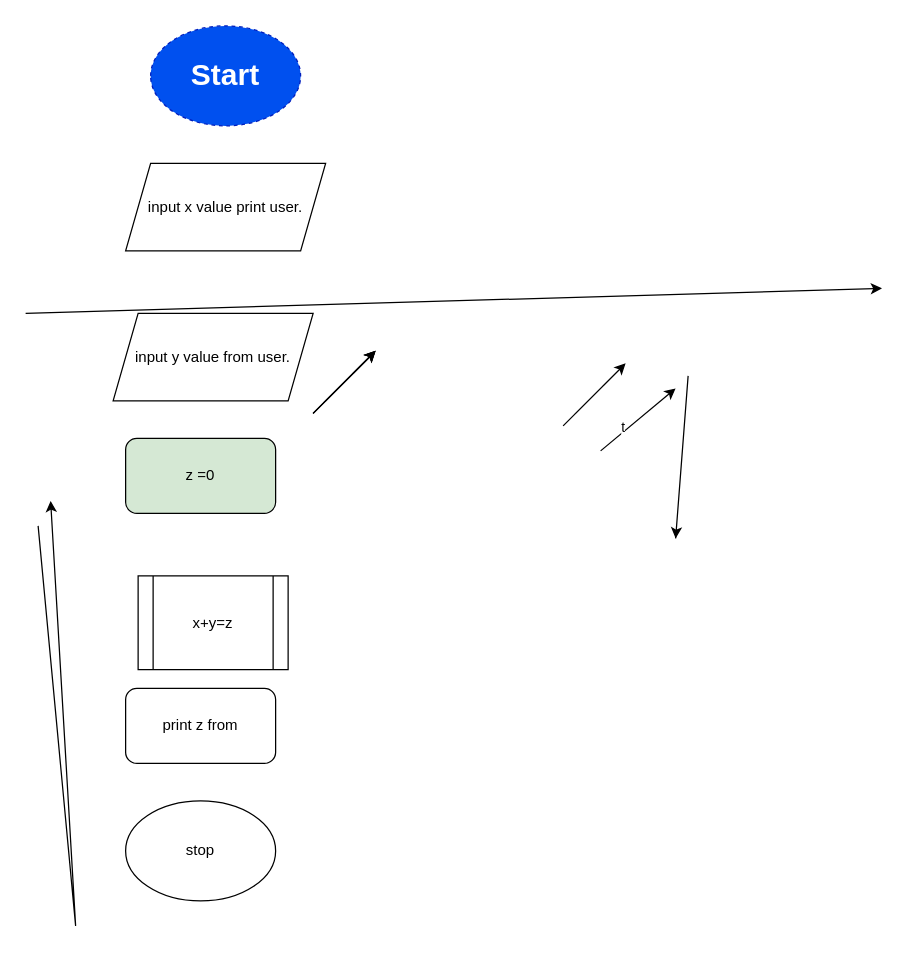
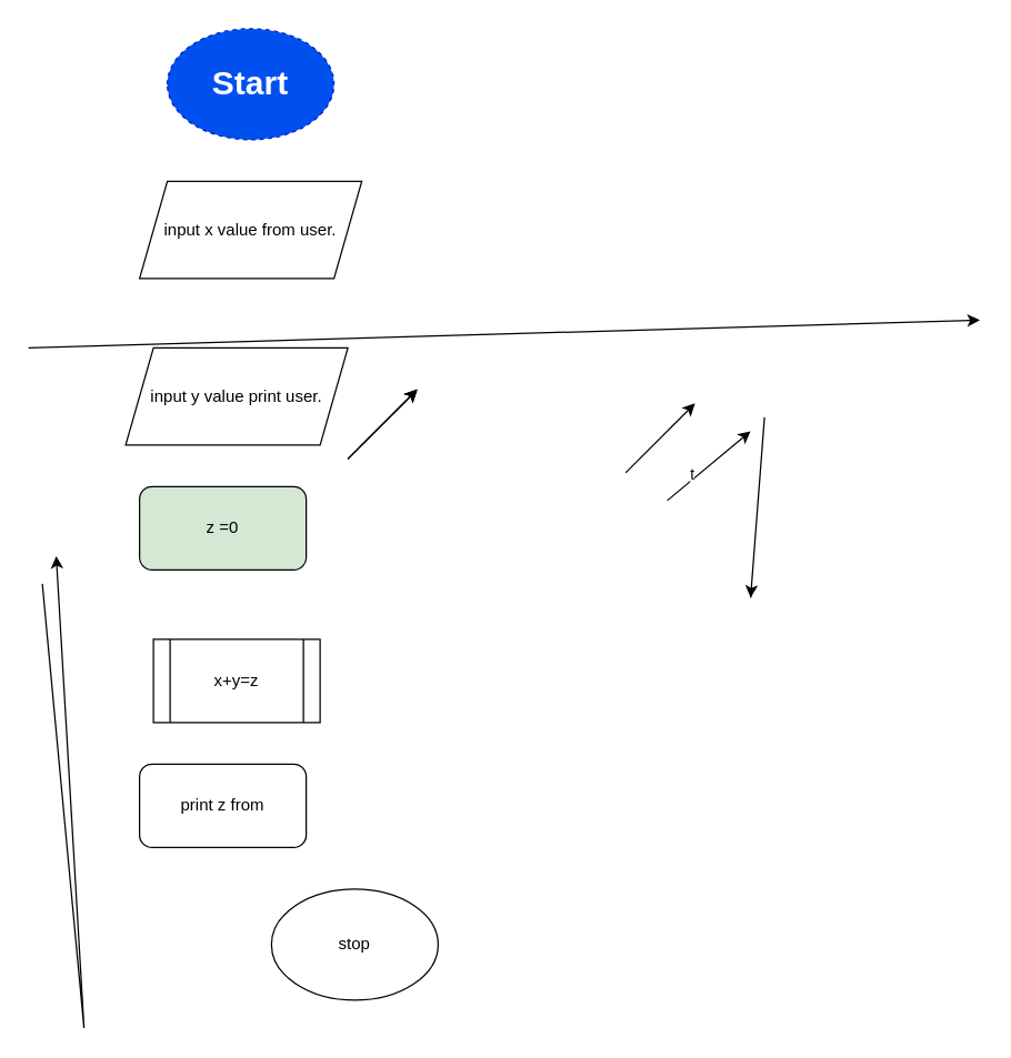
  <mxCell id="0" />
  <mxCell id="1" parent="0" />
  <mxCell id="2" value="&lt;h1&gt;Start&lt;/h1&gt;" style="ellipse;whiteSpace=wrap;html=1;direction=west;fillColor=#0050ef;fontColor=#ffffff;strokeColor=#001DBC;dashed=1;" vertex="1" parent="1"><mxGeometry x="120" y="20" width="120" height="80" as="geometry" /></mxCell>
  <mxCell id="3" value="" style="endArrow=classic;html=1;rounded=0;" edge="1" parent="1"><mxGeometry width="50" height="50" relative="1" as="geometry"><mxPoint x="450" y="340" as="sourcePoint" /><mxPoint x="500" y="290" as="targetPoint" /></mxGeometry></mxCell>
  <mxCell id="4" value="" style="endArrow=classic;html=1;rounded=0;" edge="1" parent="1"><mxGeometry width="50" height="50" relative="1" as="geometry"><mxPoint x="480" y="360" as="sourcePoint" /><mxPoint x="540" y="310" as="targetPoint" /></mxGeometry></mxCell>
  <mxCell id="5" value="t" style="edgeLabel;html=1;align=center;verticalAlign=middle;resizable=0;points=[];" vertex="1" connectable="0" parent="4"><mxGeometry x="-0.327" y="4" relative="1" as="geometry"><mxPoint as="offset" /></mxGeometry></mxCell>
  <mxCell id="6" value="" style="endArrow=classic;html=1;rounded=0;" edge="1" parent="1"><mxGeometry width="50" height="50" relative="1" as="geometry"><mxPoint x="540" y="430" as="sourcePoint" /><mxPoint x="540" y="430" as="targetPoint" /><Array as="points"><mxPoint x="550" y="300" /></Array></mxGeometry></mxCell>
  <mxCell id="7" value="" style="endArrow=classic;html=1;rounded=0;" edge="1" parent="1"><mxGeometry width="50" height="50" relative="1" as="geometry"><mxPoint x="20.002" y="250" as="sourcePoint" /><mxPoint x="705.1" y="230" as="targetPoint" /></mxGeometry></mxCell>
  <mxCell id="8" value="" style="endArrow=classic;html=1;rounded=0;" edge="1" parent="1"><mxGeometry width="50" height="50" relative="1" as="geometry"><mxPoint x="30" y="420" as="sourcePoint" /><mxPoint x="40" y="400" as="targetPoint" /><Array as="points"><mxPoint x="60" y="740" /></Array></mxGeometry></mxCell>
  <mxCell id="9" value="" style="endArrow=classic;html=1;rounded=0;" edge="1" parent="1"><mxGeometry width="50" height="50" relative="1" as="geometry"><mxPoint x="250" y="330" as="sourcePoint" /><mxPoint x="300" y="280" as="targetPoint" /></mxGeometry></mxCell>
  <mxCell id="10" value="" style="endArrow=classic;html=1;rounded=0;" edge="1" parent="1"><mxGeometry width="50" height="50" relative="1" as="geometry"><mxPoint x="250" y="330" as="sourcePoint" /><mxPoint x="300" y="280" as="targetPoint" /></mxGeometry></mxCell>
  <mxCell id="11" value="" style="endArrow=classic;html=1;rounded=0;" edge="1" parent="1"><mxGeometry width="50" height="50" relative="1" as="geometry"><mxPoint x="250" y="330" as="sourcePoint" /><mxPoint x="300" y="280" as="targetPoint" /></mxGeometry></mxCell>
- <mxCell id="12" value="input x value print user." style="shape=parallelogram;perimeter=parallelogramPerimeter;whiteSpace=wrap;html=1;fixedSize=1;" vertex="1" parent="1"><mxGeometry x="100" y="130" width="160" height="70" as="geometry" /></mxCell>
- <mxCell id="13" value="input y value from user." style="shape=parallelogram;perimeter=parallelogramPerimeter;whiteSpace=wrap;html=1;fixedSize=1;" vertex="1" parent="1"><mxGeometry y="250" width="160" height="70" as="geometry" x="90" /></mxCell>
+ <mxCell id="12" value="input x value from user." style="shape=parallelogram;perimeter=parallelogramPerimeter;whiteSpace=wrap;html=1;fixedSize=1;" vertex="1" parent="1"><mxGeometry x="100" y="130" width="160" height="70" as="geometry" /></mxCell>
+ <mxCell id="13" value="input y value print user." style="shape=parallelogram;perimeter=parallelogramPerimeter;whiteSpace=wrap;html=1;fixedSize=1;" vertex="1" parent="1"><mxGeometry y="250" width="160" height="70" as="geometry" x="90" /></mxCell>
  <mxCell id="14" value="z =0" style="rounded=1;whiteSpace=wrap;html=1;fillColor=#d5e8d4;" vertex="1" parent="1"><mxGeometry x="100" y="350" width="120" height="60" as="geometry" /></mxCell>
- <mxCell id="15" value="x+y=z" style="shape=process;whiteSpace=wrap;html=1;backgroundOutline=1;" vertex="1" parent="1"><mxGeometry x="110" y="460" width="120" height="75" as="geometry" /></mxCell>
+ <mxCell id="15" value="x+y=z" style="shape=process;whiteSpace=wrap;html=1;backgroundOutline=1;" vertex="1" parent="1"><mxGeometry x="110" y="460" width="120" height="60" as="geometry" /></mxCell>
  <mxCell id="16" value="print z from" style="rounded=1;whiteSpace=wrap;html=1;" vertex="1" parent="1"><mxGeometry x="100" y="550" width="120" height="60" as="geometry" /></mxCell>
- <mxCell id="17" value="stop" style="ellipse;whiteSpace=wrap;html=1;" vertex="1" parent="1"><mxGeometry x="100" y="640" width="120" height="80" as="geometry" /></mxCell>
+ <mxCell id="17" value="stop" style="ellipse;whiteSpace=wrap;html=1;" vertex="1" parent="1"><mxGeometry x="195" y="640" width="120" height="80" as="geometry" /></mxCell>
